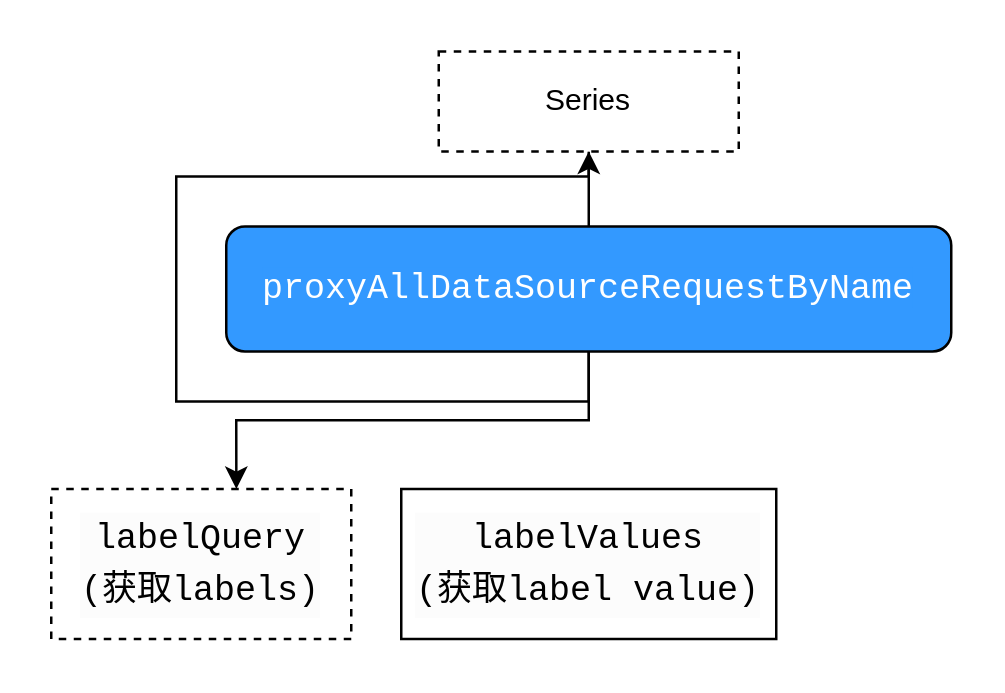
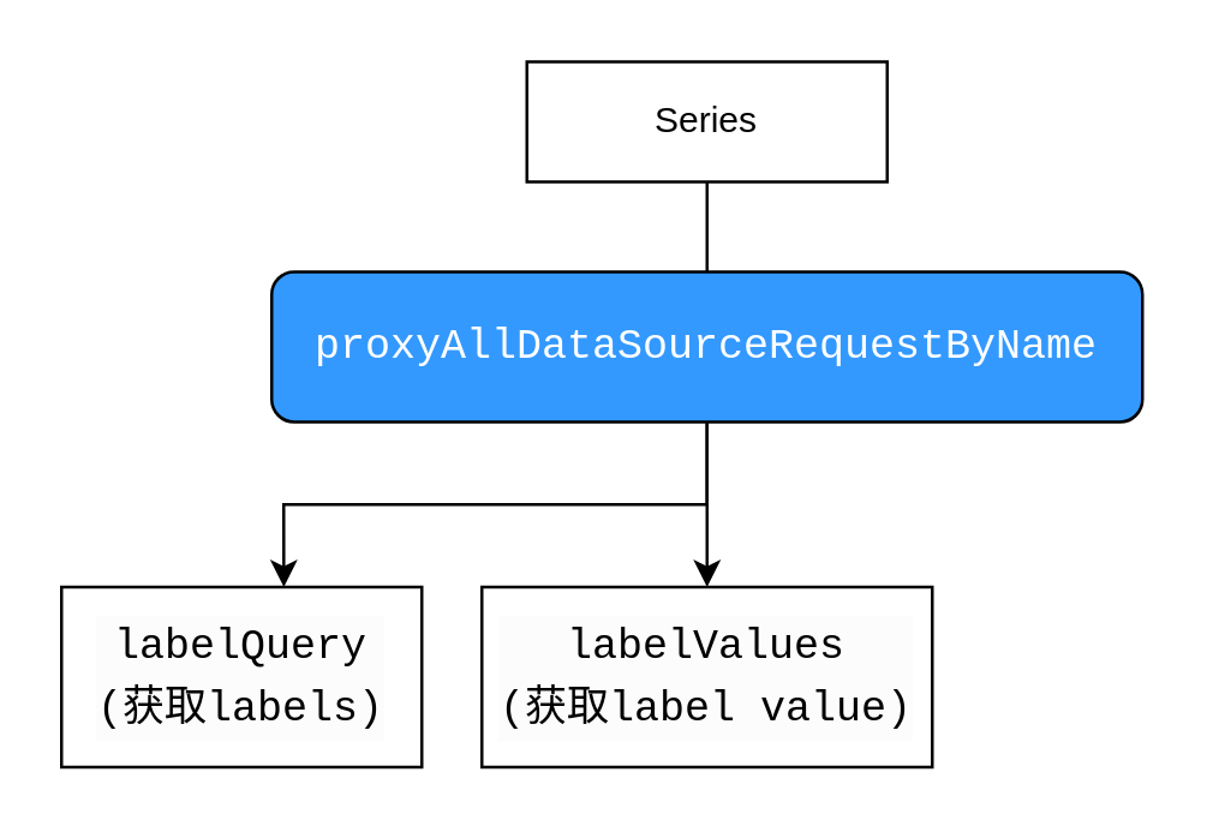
  <mxCell id="0" />
  <mxCell id="1" parent="0" />
  <mxCell id="2" style="edgeStyle=orthogonalEdgeStyle;rounded=0;orthogonalLoop=1;jettySize=auto;html=1;exitX=0.5;exitY=1;exitDx=0;exitDy=0;" edge="1" parent="1" source="3"><mxGeometry relative="1" as="geometry"><mxPoint x="235" y="107" as="targetPoint" /></mxGeometry></mxCell>
- <mxCell id="3" value="Series" style="whiteSpace=wrap;html=1;dashed=1;" parent="1" vertex="1"><mxGeometry x="175" y="20" width="120" height="40" as="geometry" /></mxCell>
- <mxCell id="4" style="edgeStyle=orthogonalEdgeStyle;rounded=0;orthogonalLoop=1;jettySize=auto;html=1;exitX=0.5;exitY=1;exitDx=0;exitDy=0;" edge="1" parent="1" source="6" target="3"><mxGeometry relative="1" as="geometry" /></mxCell>
+ <mxCell id="3" value="Series" style="whiteSpace=wrap;html=1;" parent="1" vertex="1"><mxGeometry x="175" y="20" width="120" height="40" as="geometry" /></mxCell>
+ <mxCell id="4" style="edgeStyle=orthogonalEdgeStyle;rounded=0;orthogonalLoop=1;jettySize=auto;html=1;exitX=0.5;exitY=1;exitDx=0;exitDy=0;entryX=0.5;entryY=0;entryDx=0;entryDy=0;" edge="1" parent="1" source="6" target="8"><mxGeometry relative="1" as="geometry" /></mxCell>
  <mxCell id="5" style="edgeStyle=orthogonalEdgeStyle;rounded=0;orthogonalLoop=1;jettySize=auto;html=1;entryX=0.617;entryY=0;entryDx=0;entryDy=0;entryPerimeter=0;" edge="1" parent="1" source="6" target="7"><mxGeometry relative="1" as="geometry" /></mxCell>
  <mxCell id="6" value="&lt;span style=&quot;font-family: &amp;#34;firacode&amp;#34; , &amp;#34;source code pro&amp;#34; , &amp;#34;menlo&amp;#34; , &amp;#34;monaco&amp;#34; , &amp;#34;courier new&amp;#34; , monospace , &amp;#34;menlo&amp;#34; , &amp;#34;monaco&amp;#34; , &amp;#34;courier new&amp;#34; , monospace ; font-size: 14px ; background-color: rgb(51 , 153 , 255)&quot;&gt;&lt;font color=&quot;#ffffff&quot;&gt;proxyAllDataSourceRequestByName&lt;/font&gt;&lt;/span&gt;" style="rounded=1;whiteSpace=wrap;html=1;fillColor=#3399FF;" vertex="1" parent="1"><mxGeometry x="90" y="90" width="290" height="50" as="geometry" /></mxCell>
- <mxCell id="7" value="&lt;div style=&quot;background-color: rgb(252 , 252 , 252) ; font-family: &amp;#34;firacode&amp;#34; , &amp;#34;source code pro&amp;#34; , &amp;#34;menlo&amp;#34; , &amp;#34;monaco&amp;#34; , &amp;#34;courier new&amp;#34; , monospace , &amp;#34;menlo&amp;#34; , &amp;#34;monaco&amp;#34; , &amp;#34;courier new&amp;#34; , monospace ; font-size: 14px ; line-height: 21px&quot;&gt;labelQuery&lt;br&gt;(获取labels)&lt;/div&gt;" style="whiteSpace=wrap;html=1;dashed=1;" vertex="1" parent="1"><mxGeometry x="20" y="195" width="120" height="60" as="geometry" /></mxCell>
+ <mxCell id="7" value="&lt;div style=&quot;background-color: rgb(252 , 252 , 252) ; font-family: &amp;#34;firacode&amp;#34; , &amp;#34;source code pro&amp;#34; , &amp;#34;menlo&amp;#34; , &amp;#34;monaco&amp;#34; , &amp;#34;courier new&amp;#34; , monospace , &amp;#34;menlo&amp;#34; , &amp;#34;monaco&amp;#34; , &amp;#34;courier new&amp;#34; , monospace ; font-size: 14px ; line-height: 21px&quot;&gt;labelQuery&lt;br&gt;(获取labels)&lt;/div&gt;" style="whiteSpace=wrap;html=1;" vertex="1" parent="1"><mxGeometry x="20" y="195" width="120" height="60" as="geometry" /></mxCell>
  <mxCell id="8" value="&lt;div style=&quot;background-color: rgb(252 , 252 , 252) ; font-family: &amp;#34;firacode&amp;#34; , &amp;#34;source code pro&amp;#34; , &amp;#34;menlo&amp;#34; , &amp;#34;monaco&amp;#34; , &amp;#34;courier new&amp;#34; , monospace , &amp;#34;menlo&amp;#34; , &amp;#34;monaco&amp;#34; , &amp;#34;courier new&amp;#34; , monospace ; font-size: 14px ; line-height: 21px&quot;&gt;labelValues&lt;br&gt;(获取label value)&lt;/div&gt;" style="whiteSpace=wrap;html=1;" vertex="1" parent="1"><mxGeometry x="160" y="195" width="150" height="60" as="geometry" /></mxCell>
